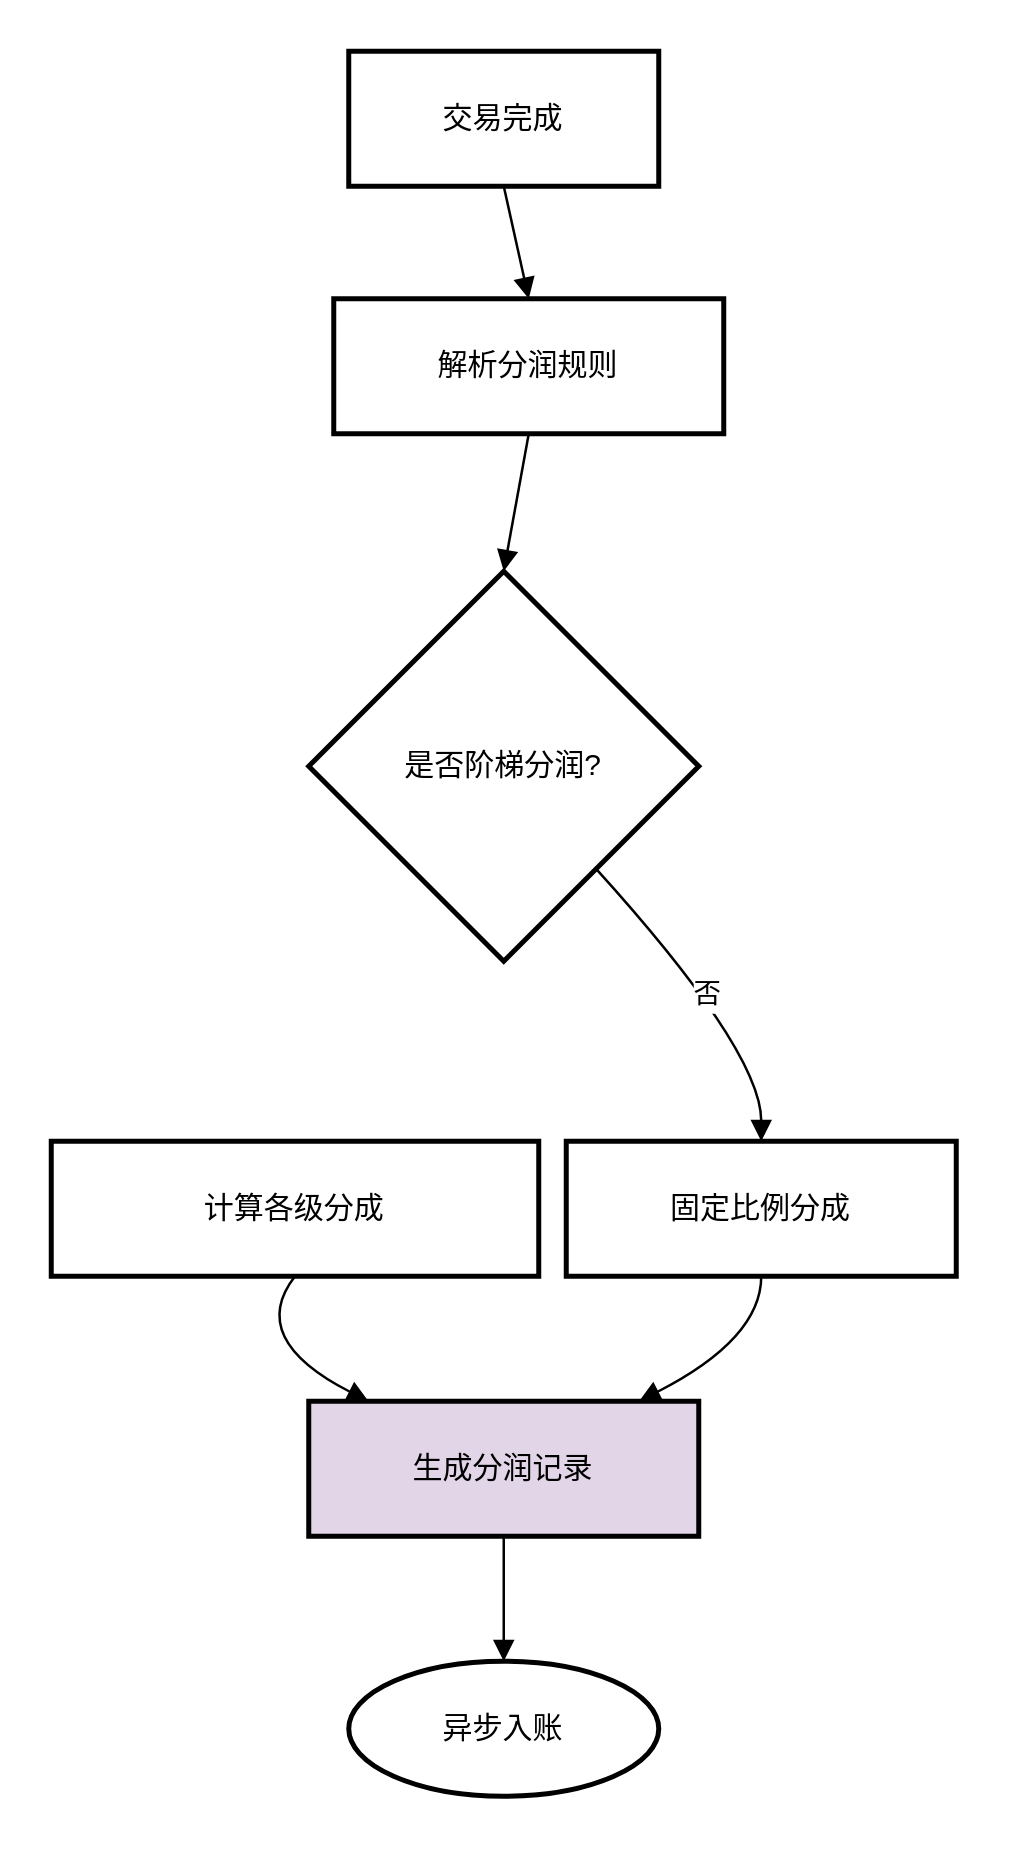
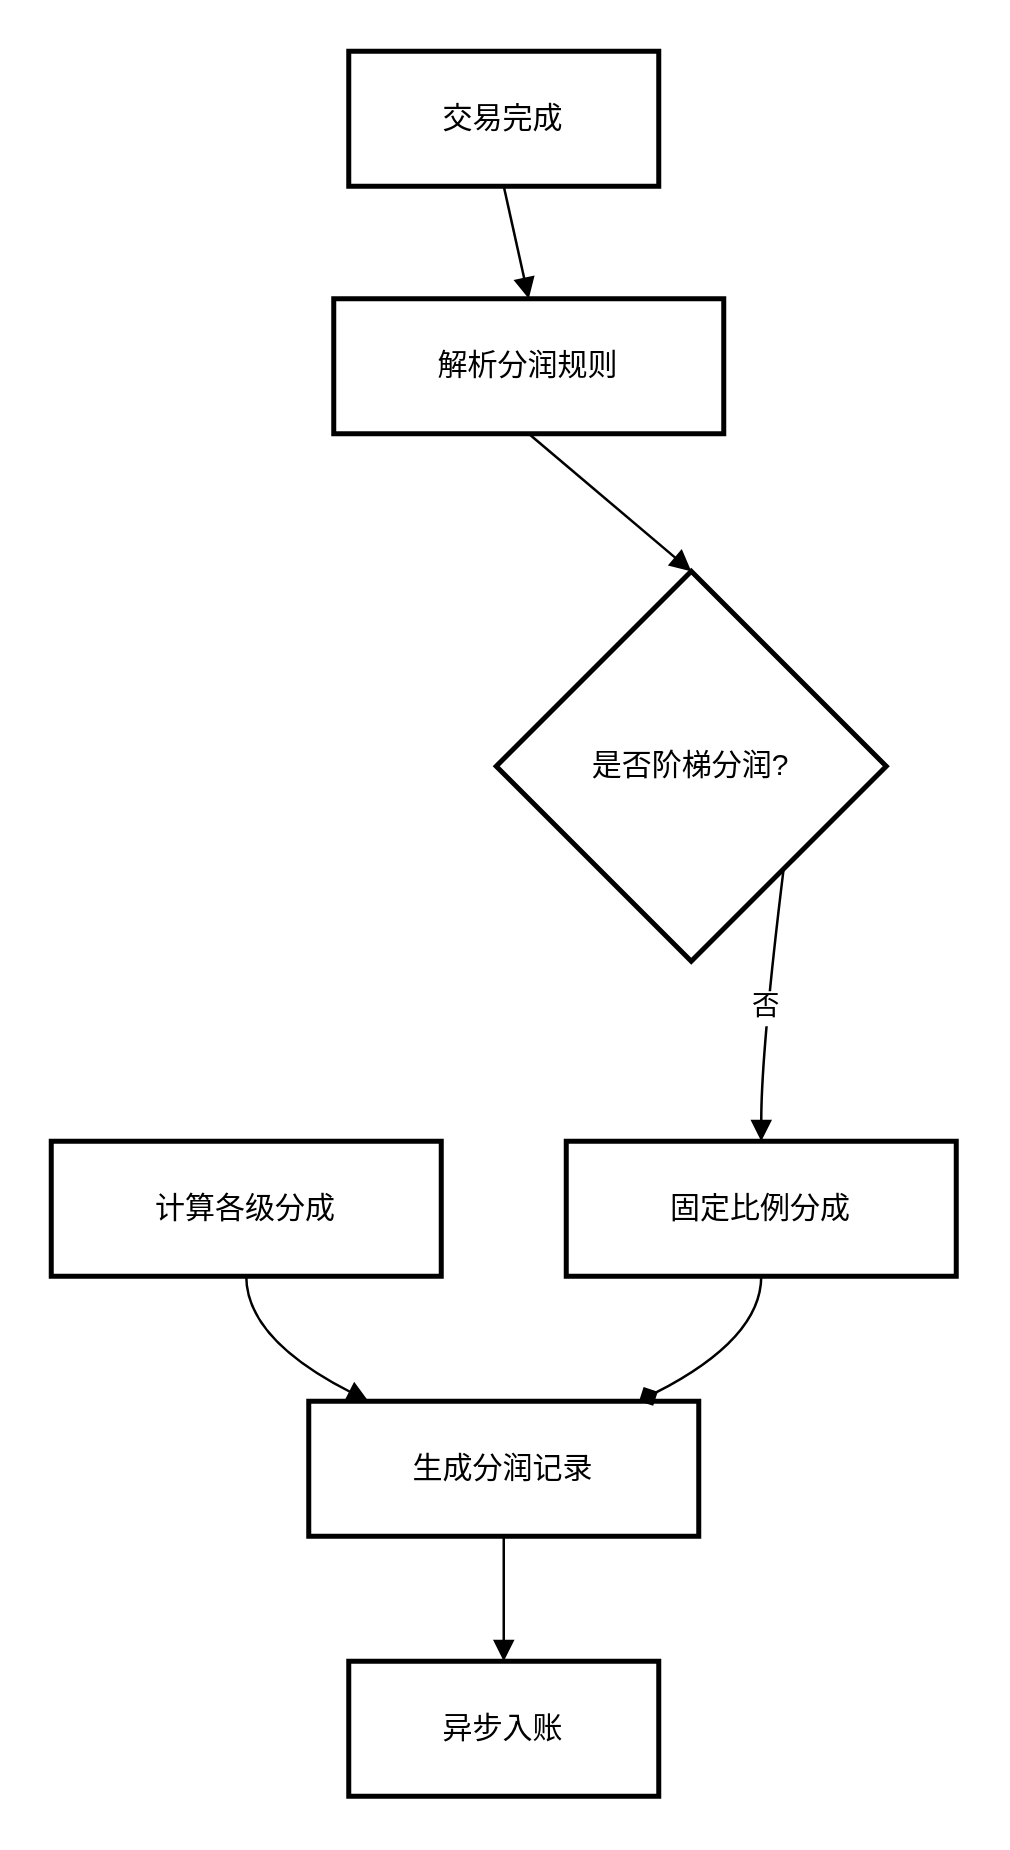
  <mxCell id="0" />
  <mxCell id="1" parent="0" />
  <mxCell id="2" value="交易完成" style="whiteSpace=wrap;strokeWidth=2;" vertex="1" parent="1"><mxGeometry x="139" y="20" width="124" height="54" as="geometry" /></mxCell>
  <mxCell id="3" value="解析分润规则" style="whiteSpace=wrap;strokeWidth=2;" vertex="1" parent="1"><mxGeometry x="133" y="119" width="156" height="54" as="geometry" /></mxCell>
- <mxCell id="4" value="是否阶梯分润?" style="rhombus;strokeWidth=2;whiteSpace=wrap;" vertex="1" parent="1"><mxGeometry x="123" y="228" width="156" height="156" as="geometry" /></mxCell>
- <mxCell id="5" value="计算各级分成" style="whiteSpace=wrap;strokeWidth=2;" vertex="1" parent="1"><mxGeometry x="20" y="456" width="195" height="54" as="geometry" /></mxCell>
+ <mxCell id="4" value="是否阶梯分润?" style="rhombus;strokeWidth=2;whiteSpace=wrap;" vertex="1" parent="1"><mxGeometry x="198" y="228" width="156" height="156" as="geometry" /></mxCell>
+ <mxCell id="5" value="计算各级分成" style="whiteSpace=wrap;strokeWidth=2;" vertex="1" parent="1"><mxGeometry x="20" y="456" width="156" height="54" as="geometry" /></mxCell>
  <mxCell id="6" value="固定比例分成" style="whiteSpace=wrap;strokeWidth=2;" vertex="1" parent="1"><mxGeometry x="226" y="456" width="156" height="54" as="geometry" /></mxCell>
- <mxCell id="7" value="生成分润记录" style="whiteSpace=wrap;strokeWidth=2;fillColor=#e1d5e7;" vertex="1" parent="1"><mxGeometry x="123" y="560" width="156" height="54" as="geometry" /></mxCell>
- <mxCell id="8" value="异步入账" style="ellipse;whiteSpace=wrap;strokeWidth=2;" vertex="1" parent="1"><mxGeometry x="139" y="664" width="124" height="54" as="geometry" /></mxCell>
+ <mxCell id="7" value="生成分润记录" style="whiteSpace=wrap;strokeWidth=2;" vertex="1" parent="1"><mxGeometry x="123" y="560" width="156" height="54" as="geometry" /></mxCell>
+ <mxCell id="8" value="异步入账" style="whiteSpace=wrap;strokeWidth=2;" vertex="1" parent="1"><mxGeometry x="139" y="664" width="124" height="54" as="geometry" /></mxCell>
  <mxCell id="9" value="" style="curved=1;startArrow=none;endArrow=block;exitX=0.5;exitY=1;entryX=0.5;entryY=0;rounded=0;" edge="1" parent="1" source="2" target="3"><mxGeometry relative="1" as="geometry"><Array as="points" /></mxGeometry></mxCell>
  <mxCell id="10" value="" style="curved=1;startArrow=none;endArrow=block;exitX=0.5;exitY=1;entryX=0.5;entryY=0;rounded=0;" edge="1" parent="1" source="3" target="4"><mxGeometry relative="1" as="geometry"><Array as="points" /></mxGeometry></mxCell>
  <mxCell id="11" value="否" style="curved=1;startArrow=none;endArrow=block;exitX=0.95;exitY=1;entryX=0.5;entryY=0.01;rounded=0;" edge="1" parent="1" source="4" target="6"><mxGeometry relative="1" as="geometry"><Array as="points"><mxPoint x="304" y="420" /></Array></mxGeometry></mxCell>
  <mxCell id="12" value="" style="curved=1;startArrow=none;endArrow=block;exitX=0.5;exitY=1.01;entryX=0.16;entryY=0.01;rounded=0;" edge="1" parent="1" source="5" target="7"><mxGeometry relative="1" as="geometry"><Array as="points"><mxPoint x="98" y="535" /></Array></mxGeometry></mxCell>
- <mxCell id="13" value="" style="curved=1;startArrow=none;endArrow=block;exitX=0.5;exitY=1.01;entryX=0.84;entryY=0.01;rounded=0;" edge="1" parent="1" source="6" target="7"><mxGeometry relative="1" as="geometry"><Array as="points"><mxPoint x="304" y="535" /></Array></mxGeometry></mxCell>
+ <mxCell id="13" value="" style="curved=1;startArrow=none;endArrow=diamond;exitX=0.5;exitY=1.01;entryX=0.84;entryY=0.01;rounded=0;" edge="1" parent="1" source="6" target="7"><mxGeometry relative="1" as="geometry"><Array as="points"><mxPoint x="304" y="535" /></Array></mxGeometry></mxCell>
  <mxCell id="14" value="" style="curved=1;startArrow=none;endArrow=block;exitX=0.5;exitY=1.01;entryX=0.5;entryY=0.01;rounded=0;" edge="1" parent="1" source="7" target="8"><mxGeometry relative="1" as="geometry"><Array as="points" /></mxGeometry></mxCell>
